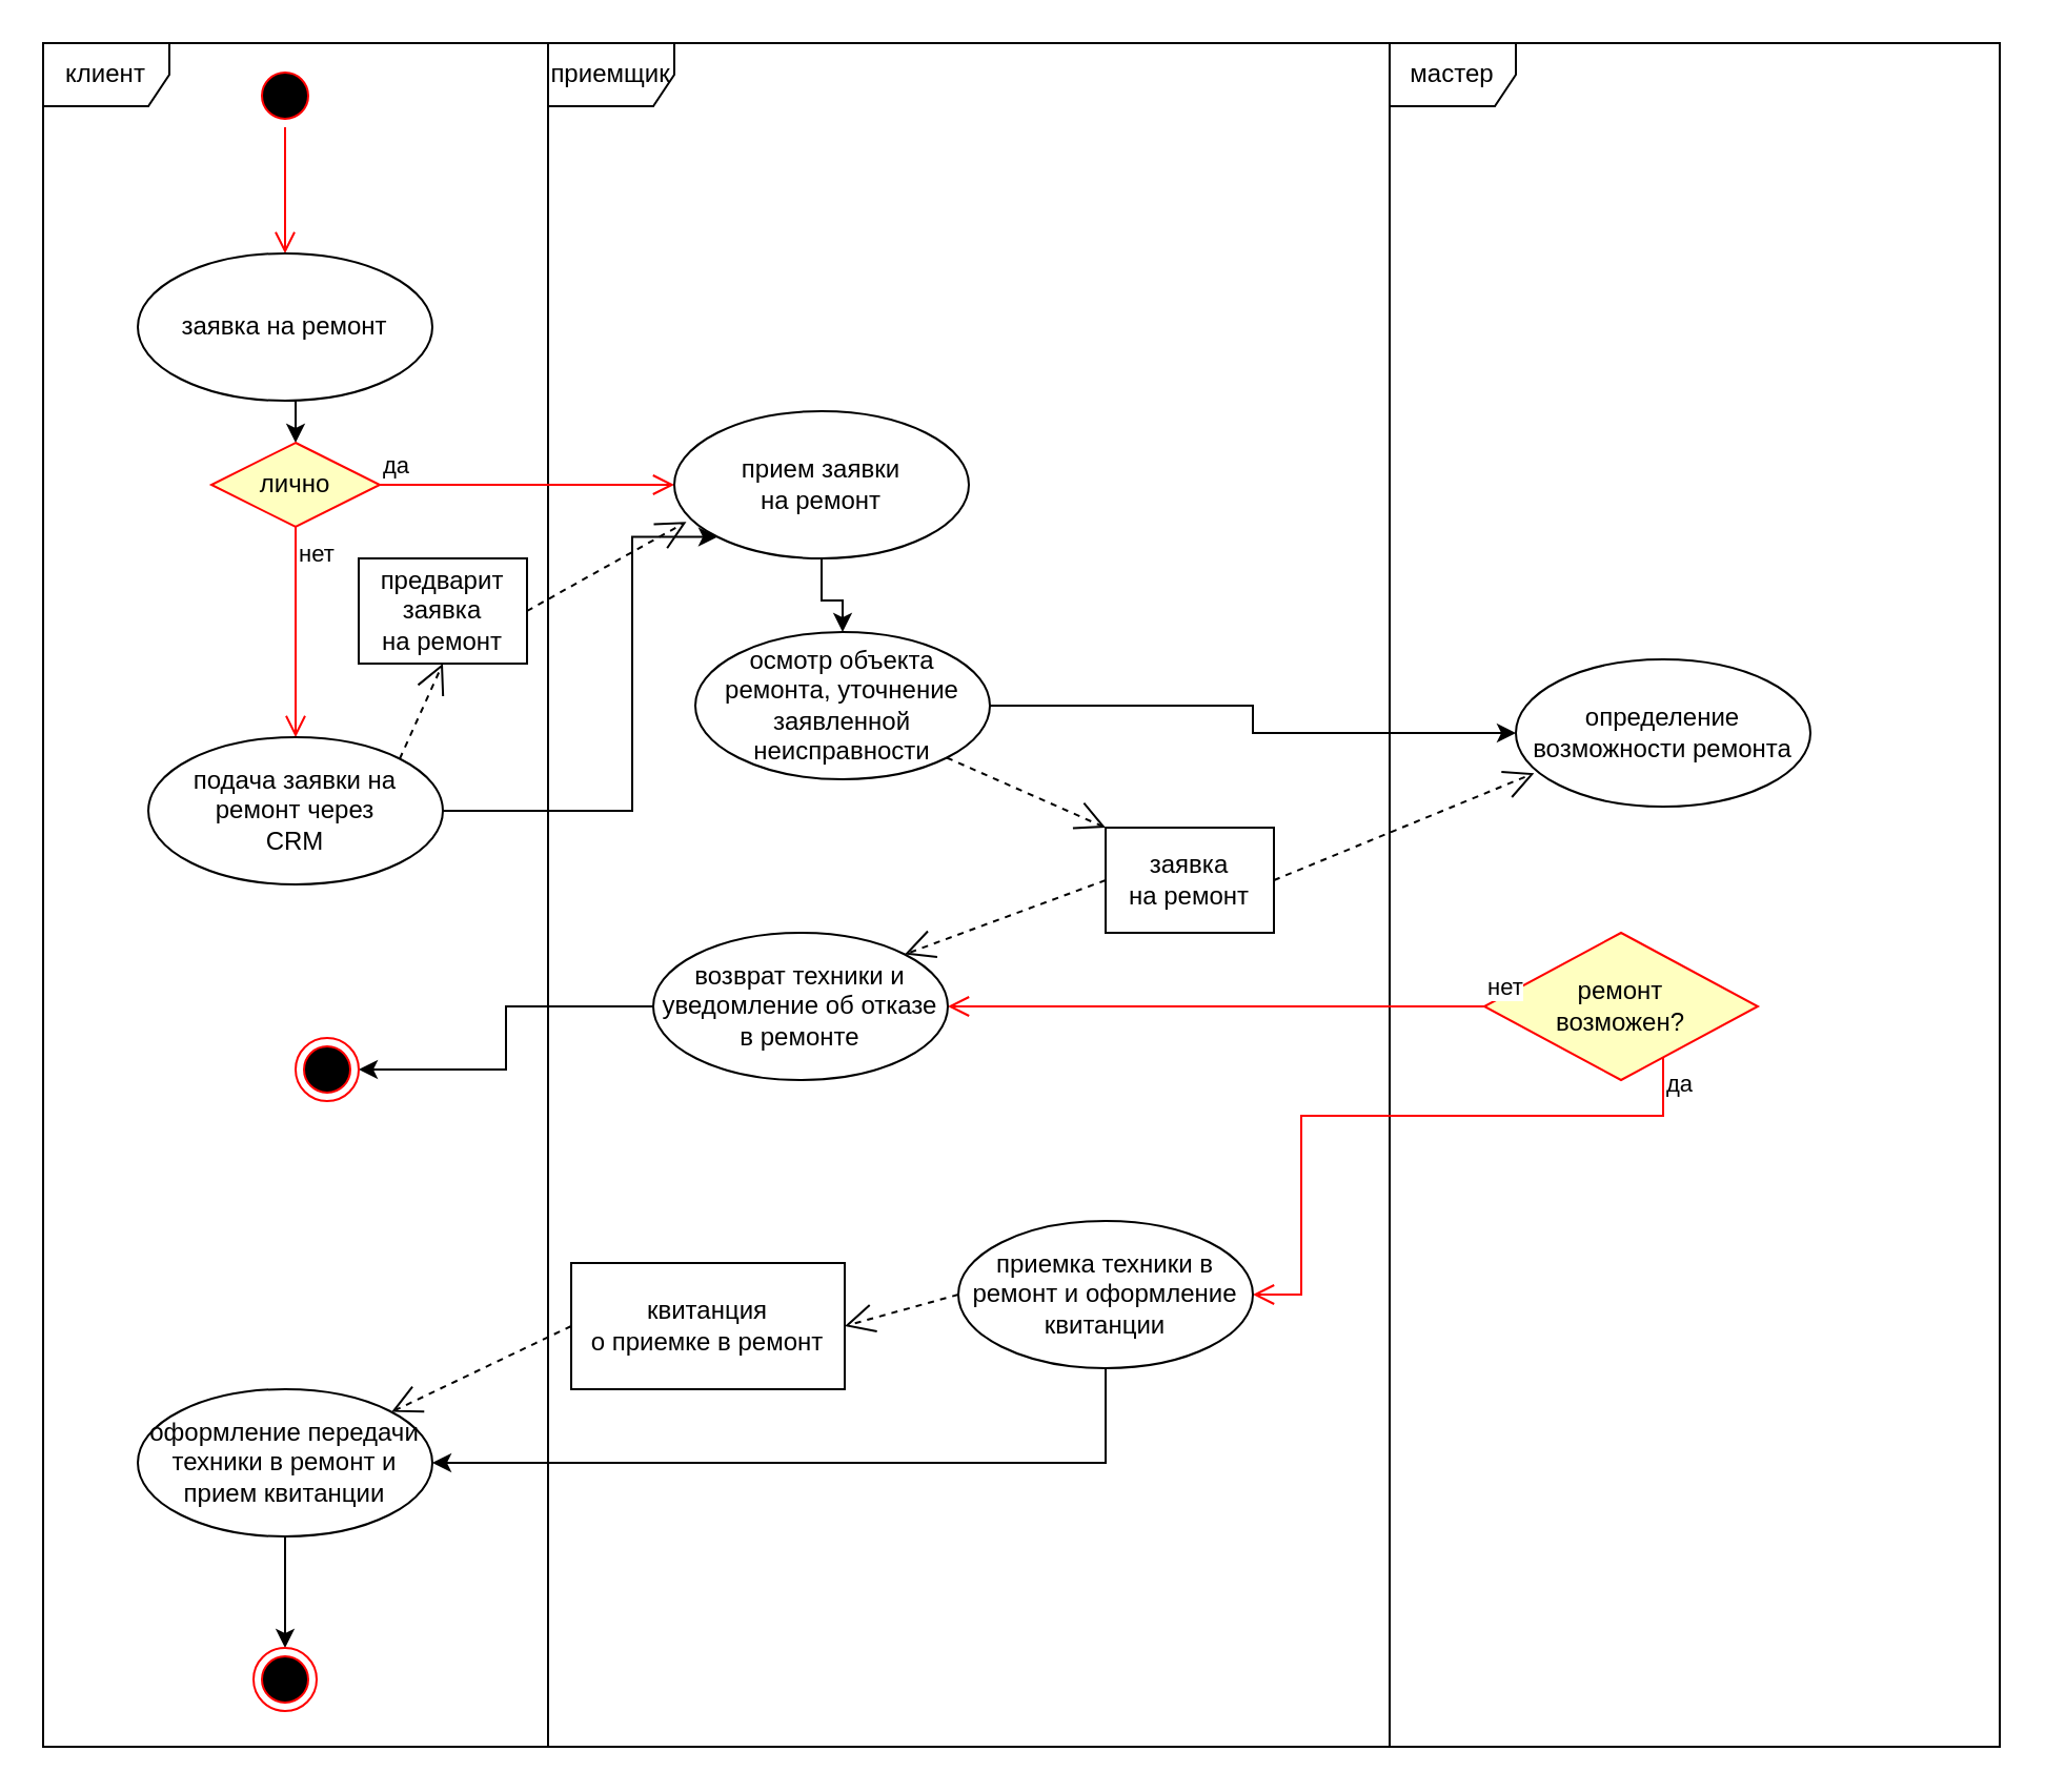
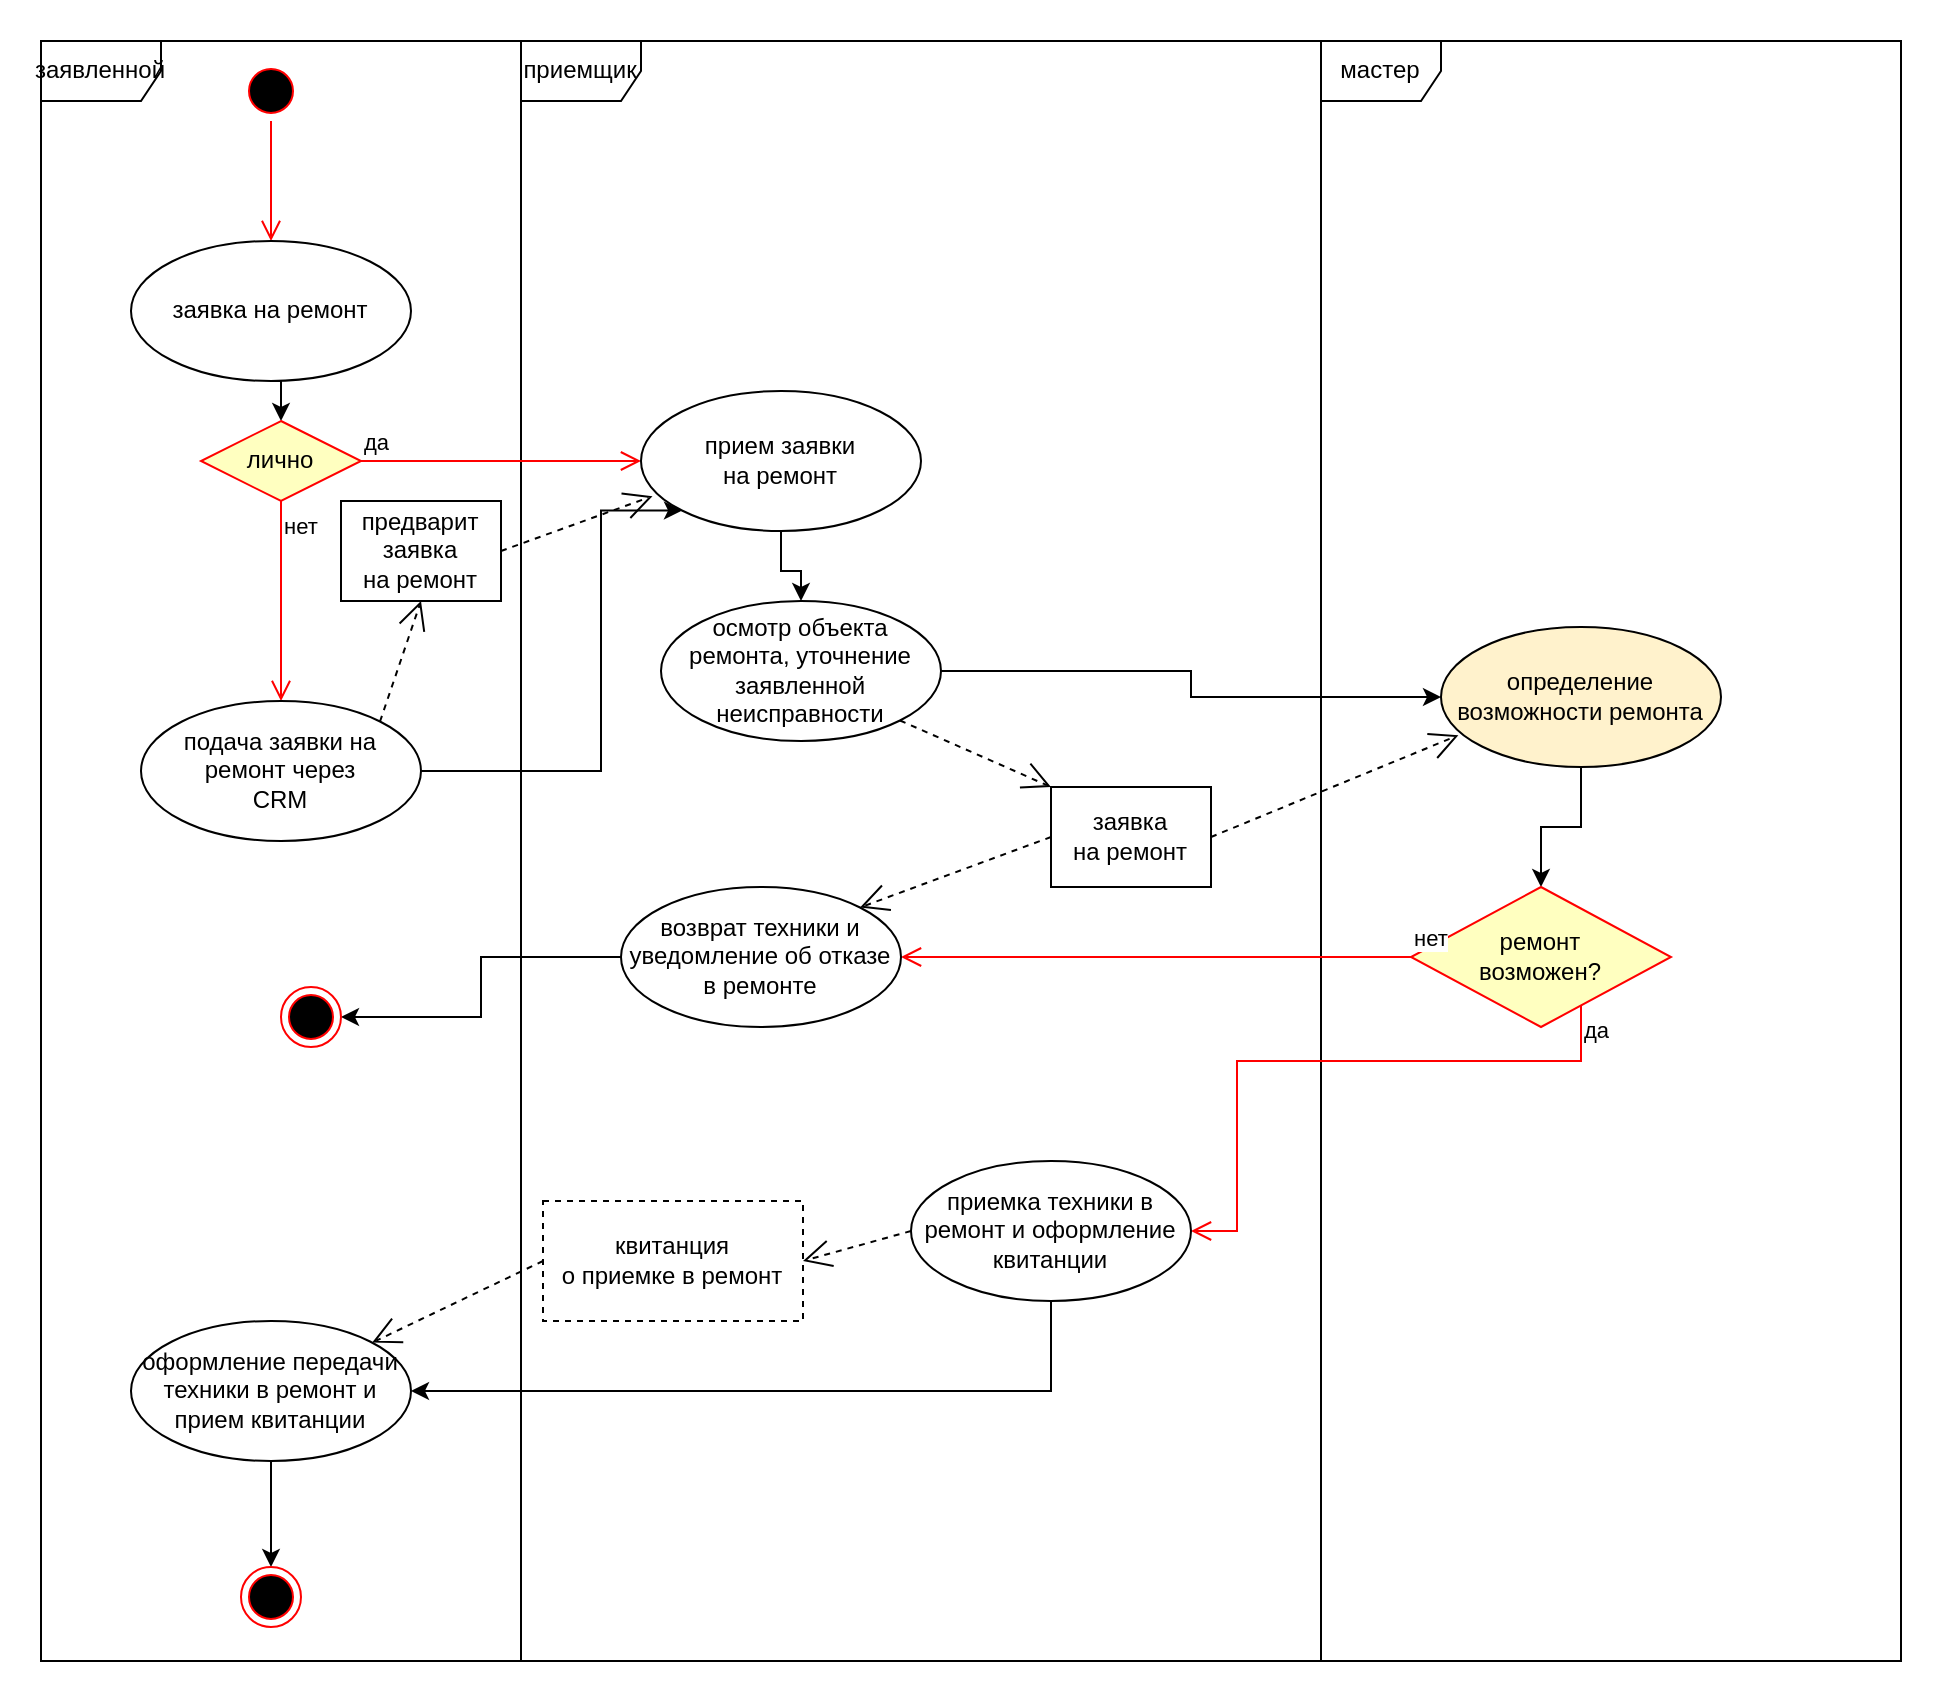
  <mxCell id="0" />
  <mxCell id="1" parent="0" />
- <mxCell id="2" value="клиент" style="shape=umlFrame;whiteSpace=wrap;html=1;pointerEvents=0;" vertex="1" parent="1"><mxGeometry x="20" y="20" width="240" height="810" as="geometry" /></mxCell>
+ <mxCell id="2" value="заявленной" style="shape=umlFrame;whiteSpace=wrap;html=1;pointerEvents=0;" vertex="1" parent="1"><mxGeometry x="20" y="20" width="240" height="810" as="geometry" /></mxCell>
  <mxCell id="3" value="приемщик" style="shape=umlFrame;whiteSpace=wrap;html=1;pointerEvents=0;" vertex="1" parent="1"><mxGeometry x="260" y="20" width="400" height="810" as="geometry" /></mxCell>
  <mxCell id="4" value="мастер" style="shape=umlFrame;whiteSpace=wrap;html=1;pointerEvents=0;" vertex="1" parent="1"><mxGeometry x="660" y="20" width="290" height="810" as="geometry" /></mxCell>
  <mxCell id="5" value="" style="ellipse;html=1;shape=startState;fillColor=#000000;strokeColor=#ff0000;" vertex="1" parent="1"><mxGeometry x="120" y="30" width="30" height="30" as="geometry" /></mxCell>
  <mxCell id="6" value="" style="edgeStyle=orthogonalEdgeStyle;html=1;verticalAlign=bottom;endArrow=open;endSize=8;strokeColor=#ff0000;rounded=0;" edge="1" source="5" parent="1"><mxGeometry relative="1" as="geometry"><mxPoint x="135" y="120" as="targetPoint" /></mxGeometry></mxCell>
  <mxCell id="7" style="edgeStyle=orthogonalEdgeStyle;rounded=0;orthogonalLoop=1;jettySize=auto;html=1;exitX=0.5;exitY=1;exitDx=0;exitDy=0;entryX=0.5;entryY=0;entryDx=0;entryDy=0;" edge="1" parent="1" source="8" target="9"><mxGeometry relative="1" as="geometry" /></mxCell>
  <mxCell id="8" value="заявка на ремонт" style="ellipse;whiteSpace=wrap;html=1;" vertex="1" parent="1"><mxGeometry x="65" y="120" width="140" height="70" as="geometry" /></mxCell>
  <mxCell id="9" value="лично" style="rhombus;whiteSpace=wrap;html=1;fontColor=#000000;fillColor=#ffffc0;strokeColor=#ff0000;" vertex="1" parent="1"><mxGeometry x="100" y="210" width="80" height="40" as="geometry" /></mxCell>
  <mxCell id="10" value="да" style="edgeStyle=orthogonalEdgeStyle;html=1;align=left;verticalAlign=bottom;endArrow=open;endSize=8;strokeColor=#ff0000;rounded=0;entryX=0;entryY=0.5;entryDx=0;entryDy=0;" edge="1" source="9" parent="1" target="13"><mxGeometry x="-1" relative="1" as="geometry"><mxPoint x="280" y="230" as="targetPoint" /></mxGeometry></mxCell>
  <mxCell id="11" value="нет" style="edgeStyle=orthogonalEdgeStyle;html=1;align=left;verticalAlign=top;endArrow=open;endSize=8;strokeColor=#ff0000;rounded=0;entryX=0.5;entryY=0;entryDx=0;entryDy=0;" edge="1" source="9" parent="1" target="15"><mxGeometry x="-1" relative="1" as="geometry"><mxPoint x="140" y="310" as="targetPoint" /></mxGeometry></mxCell>
  <mxCell id="12" style="edgeStyle=orthogonalEdgeStyle;rounded=0;orthogonalLoop=1;jettySize=auto;html=1;entryX=0.5;entryY=0;entryDx=0;entryDy=0;" edge="1" parent="1" source="13" target="20"><mxGeometry relative="1" as="geometry" /></mxCell>
  <mxCell id="13" value="прием заявки&lt;br&gt;на ремонт" style="ellipse;whiteSpace=wrap;html=1;" vertex="1" parent="1"><mxGeometry x="320" y="195" width="140" height="70" as="geometry" /></mxCell>
  <mxCell id="14" style="edgeStyle=orthogonalEdgeStyle;rounded=0;orthogonalLoop=1;jettySize=auto;html=1;exitX=1;exitY=0.5;exitDx=0;exitDy=0;entryX=0;entryY=1;entryDx=0;entryDy=0;" edge="1" parent="1" source="15" target="13"><mxGeometry relative="1" as="geometry"><Array as="points"><mxPoint x="300" y="385" /><mxPoint x="300" y="254" /></Array></mxGeometry></mxCell>
  <mxCell id="15" value="подача заявки на ремонт через&lt;br&gt;CRM" style="ellipse;whiteSpace=wrap;html=1;" vertex="1" parent="1"><mxGeometry x="70" y="350" width="140" height="70" as="geometry" /></mxCell>
- <mxCell id="16" value="предварит&lt;br&gt;заявка&lt;br&gt;на ремонт" style="html=1;whiteSpace=wrap;" vertex="1" parent="1"><mxGeometry x="170" y="265" width="80" height="50" as="geometry" /></mxCell>
+ <mxCell id="16" value="предварит&lt;br&gt;заявка&lt;br&gt;на ремонт" style="html=1;whiteSpace=wrap;" vertex="1" parent="1"><mxGeometry x="170" y="250" width="80" height="50" as="geometry" /></mxCell>
  <mxCell id="17" value="" style="endArrow=open;endSize=12;dashed=1;html=1;rounded=0;exitX=1;exitY=0;exitDx=0;exitDy=0;entryX=0.5;entryY=1;entryDx=0;entryDy=0;" edge="1" parent="1" source="15" target="16"><mxGeometry x="-0.013" width="160" relative="1" as="geometry"><mxPoint x="180" y="410" as="sourcePoint" /><mxPoint x="340" y="410" as="targetPoint" /><mxPoint as="offset" /></mxGeometry></mxCell>
  <mxCell id="18" value="" style="endArrow=open;endSize=12;dashed=1;html=1;rounded=0;exitX=1;exitY=0.5;exitDx=0;exitDy=0;entryX=0.041;entryY=0.751;entryDx=0;entryDy=0;entryPerimeter=0;" edge="1" parent="1" source="16" target="13"><mxGeometry width="160" relative="1" as="geometry"><mxPoint x="300" y="270" as="sourcePoint" /><mxPoint x="460" y="270" as="targetPoint" /></mxGeometry></mxCell>
  <mxCell id="19" style="edgeStyle=orthogonalEdgeStyle;rounded=0;orthogonalLoop=1;jettySize=auto;html=1;exitX=1;exitY=0.5;exitDx=0;exitDy=0;entryX=0;entryY=0.5;entryDx=0;entryDy=0;" edge="1" parent="1" source="20" target="24"><mxGeometry relative="1" as="geometry" /></mxCell>
  <mxCell id="20" value="осмотр объекта ремонта, уточнение заявленной неисправности" style="ellipse;whiteSpace=wrap;html=1;" vertex="1" parent="1"><mxGeometry x="330" y="300" width="140" height="70" as="geometry" /></mxCell>
  <mxCell id="21" value="заявка&lt;br&gt;на ремонт" style="html=1;whiteSpace=wrap;" vertex="1" parent="1"><mxGeometry x="525" y="393" width="80" height="50" as="geometry" /></mxCell>
  <mxCell id="22" value="" style="endArrow=open;endSize=12;dashed=1;html=1;rounded=0;exitX=1;exitY=1;exitDx=0;exitDy=0;entryX=0;entryY=0;entryDx=0;entryDy=0;" edge="1" parent="1" source="20" target="21"><mxGeometry width="160" relative="1" as="geometry"><mxPoint x="450" y="293" as="sourcePoint" /><mxPoint x="610" y="293" as="targetPoint" /></mxGeometry></mxCell>
- <mxCell id="24" value="определение возможности ремонта" style="ellipse;whiteSpace=wrap;html=1;" vertex="1" parent="1"><mxGeometry x="720" y="313" width="140" height="70" as="geometry" /></mxCell>
+ <mxCell id="23" style="edgeStyle=orthogonalEdgeStyle;rounded=0;orthogonalLoop=1;jettySize=auto;html=1;entryX=0.5;entryY=0;entryDx=0;entryDy=0;" edge="1" parent="1" source="24" target="26"><mxGeometry relative="1" as="geometry" /></mxCell>
+ <mxCell id="24" value="определение возможности ремонта" style="ellipse;whiteSpace=wrap;html=1;fillColor=#fff2cc;" vertex="1" parent="1"><mxGeometry x="720" y="313" width="140" height="70" as="geometry" /></mxCell>
  <mxCell id="25" value="" style="endArrow=open;endSize=12;dashed=1;html=1;rounded=0;exitX=1;exitY=0.5;exitDx=0;exitDy=0;entryX=0.062;entryY=0.773;entryDx=0;entryDy=0;entryPerimeter=0;" edge="1" parent="1" source="21" target="24"><mxGeometry width="160" relative="1" as="geometry"><mxPoint x="450" y="293" as="sourcePoint" /><mxPoint x="610" y="293" as="targetPoint" /></mxGeometry></mxCell>
  <mxCell id="26" value="ремонт&lt;br style=&quot;border-color: var(--border-color);&quot;&gt;возможен?" style="rhombus;whiteSpace=wrap;html=1;fontColor=#000000;fillColor=#ffffc0;strokeColor=#ff0000;" vertex="1" parent="1"><mxGeometry x="705" y="443" width="130" height="70" as="geometry" /></mxCell>
  <mxCell id="27" value="нет" style="edgeStyle=orthogonalEdgeStyle;html=1;align=left;verticalAlign=bottom;endArrow=open;endSize=8;strokeColor=#ff0000;rounded=0;entryX=1;entryY=0.5;entryDx=0;entryDy=0;" edge="1" source="26" parent="1" target="30"><mxGeometry x="-1" relative="1" as="geometry"><mxPoint x="920" y="483" as="targetPoint" /></mxGeometry></mxCell>
  <mxCell id="28" value="да" style="edgeStyle=orthogonalEdgeStyle;html=1;align=left;verticalAlign=top;endArrow=open;endSize=8;strokeColor=#ff0000;rounded=0;entryX=1;entryY=0.5;entryDx=0;entryDy=0;" edge="1" source="26" parent="1" target="34"><mxGeometry x="-1" relative="1" as="geometry"><mxPoint x="780" y="563" as="targetPoint" /><Array as="points"><mxPoint x="790" y="530" /><mxPoint x="618" y="530" /><mxPoint x="618" y="615" /></Array></mxGeometry></mxCell>
  <mxCell id="29" style="edgeStyle=orthogonalEdgeStyle;rounded=0;orthogonalLoop=1;jettySize=auto;html=1;exitX=0;exitY=0.5;exitDx=0;exitDy=0;entryX=1;entryY=0.5;entryDx=0;entryDy=0;" edge="1" parent="1" source="30" target="32"><mxGeometry relative="1" as="geometry" /></mxCell>
  <mxCell id="30" value="возврат техники и уведомление об отказе в ремонте" style="ellipse;whiteSpace=wrap;html=1;" vertex="1" parent="1"><mxGeometry x="310" y="443" width="140" height="70" as="geometry" /></mxCell>
  <mxCell id="31" value="" style="endArrow=open;endSize=12;dashed=1;html=1;rounded=0;entryX=1;entryY=0;entryDx=0;entryDy=0;exitX=0;exitY=0.5;exitDx=0;exitDy=0;" edge="1" parent="1" source="21" target="30"><mxGeometry width="160" relative="1" as="geometry"><mxPoint x="490" y="333" as="sourcePoint" /><mxPoint x="650" y="333" as="targetPoint" /></mxGeometry></mxCell>
  <mxCell id="32" value="" style="ellipse;html=1;shape=endState;fillColor=#000000;strokeColor=#ff0000;" vertex="1" parent="1"><mxGeometry x="140" y="493" width="30" height="30" as="geometry" /></mxCell>
  <mxCell id="33" style="edgeStyle=orthogonalEdgeStyle;rounded=0;orthogonalLoop=1;jettySize=auto;html=1;entryX=1;entryY=0.5;entryDx=0;entryDy=0;" edge="1" parent="1" source="34" target="38"><mxGeometry relative="1" as="geometry"><Array as="points"><mxPoint x="525" y="695" /></Array></mxGeometry></mxCell>
  <mxCell id="34" value="приемка техники в ремонт и оформление&lt;br&gt;квитанции" style="ellipse;whiteSpace=wrap;html=1;" vertex="1" parent="1"><mxGeometry x="455" y="580" width="140" height="70" as="geometry" /></mxCell>
- <mxCell id="35" value="квитанция&lt;br&gt;о приемке в ремонт" style="html=1;whiteSpace=wrap;" vertex="1" parent="1"><mxGeometry x="271" y="600" width="130" height="60" as="geometry" /></mxCell>
+ <mxCell id="35" value="квитанция&lt;br&gt;о приемке в ремонт" style="html=1;whiteSpace=wrap;dashed=1;" vertex="1" parent="1"><mxGeometry x="271" y="600" width="130" height="60" as="geometry" /></mxCell>
  <mxCell id="36" value="" style="endArrow=open;endSize=12;dashed=1;html=1;rounded=0;exitX=0;exitY=0.5;exitDx=0;exitDy=0;entryX=1;entryY=0.5;entryDx=0;entryDy=0;" edge="1" parent="1" source="34" target="35"><mxGeometry width="160" relative="1" as="geometry"><mxPoint x="371" y="530" as="sourcePoint" /><mxPoint x="531" y="530" as="targetPoint" /></mxGeometry></mxCell>
  <mxCell id="37" style="edgeStyle=orthogonalEdgeStyle;rounded=0;orthogonalLoop=1;jettySize=auto;html=1;exitX=0.5;exitY=1;exitDx=0;exitDy=0;" edge="1" parent="1" source="38" target="40"><mxGeometry relative="1" as="geometry" /></mxCell>
  <mxCell id="38" value="оформление передачи техники в ремонт и прием квитанции" style="ellipse;whiteSpace=wrap;html=1;" vertex="1" parent="1"><mxGeometry x="65" y="660" width="140" height="70" as="geometry" /></mxCell>
  <mxCell id="39" value="" style="endArrow=open;endSize=12;dashed=1;html=1;rounded=0;exitX=0;exitY=0.5;exitDx=0;exitDy=0;" edge="1" parent="1" source="35" target="38"><mxGeometry width="160" relative="1" as="geometry"><mxPoint x="371" y="530" as="sourcePoint" /><mxPoint x="531" y="530" as="targetPoint" /></mxGeometry></mxCell>
  <mxCell id="40" value="" style="ellipse;html=1;shape=endState;fillColor=#000000;strokeColor=#ff0000;" vertex="1" parent="1"><mxGeometry x="120" y="783" width="30" height="30" as="geometry" /></mxCell>
